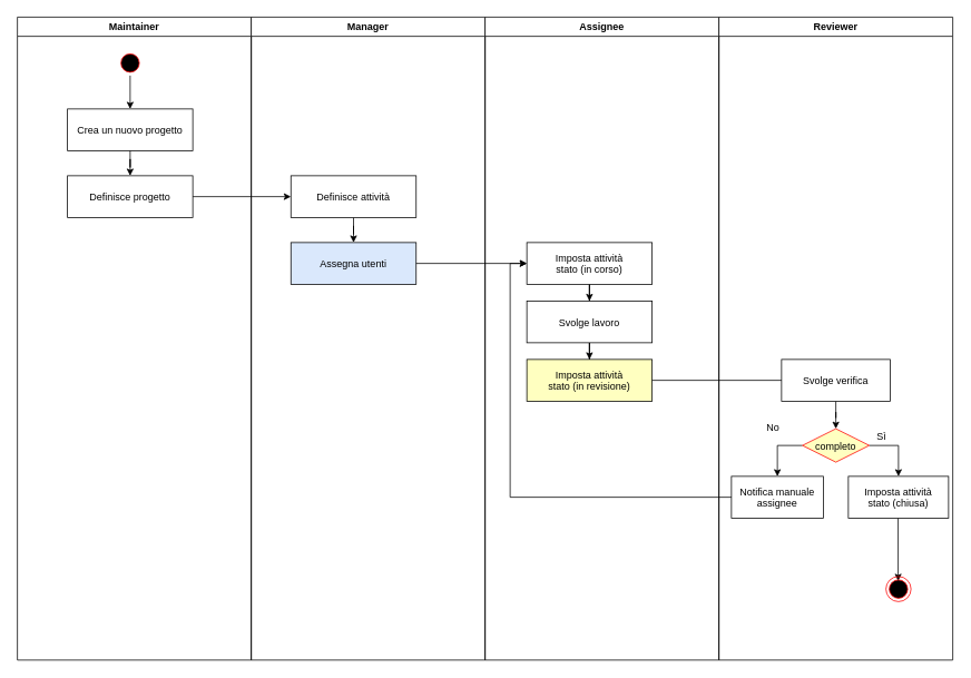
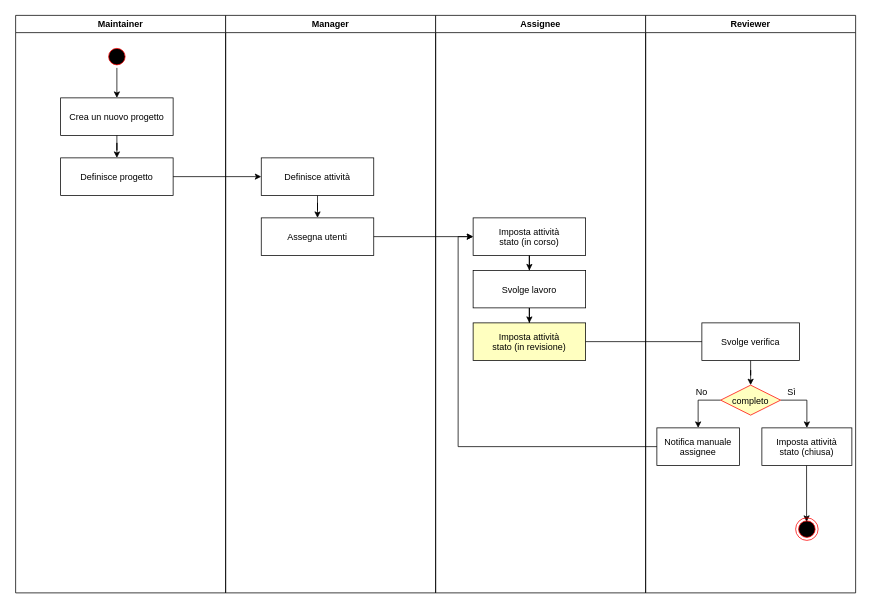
  <mxCell id="0" />
  <mxCell id="1" parent="0" />
  <mxCell id="2" value="Maintainer" style="swimlane;whiteSpace=wrap" parent="1" vertex="1"><mxGeometry x="20" y="20" width="280" height="770" as="geometry" /></mxCell>
  <mxCell id="3" style="edgeStyle=orthogonalEdgeStyle;rounded=0;orthogonalLoop=1;jettySize=auto;html=1;exitX=0.5;exitY=1;exitDx=0;exitDy=0;entryX=0.5;entryY=0;entryDx=0;entryDy=0;" edge="1" parent="2" source="4" target="5"><mxGeometry relative="1" as="geometry" /></mxCell>
  <mxCell id="4" value="" style="ellipse;shape=startState;fillColor=#000000;strokeColor=#ff0000;" parent="2" vertex="1"><mxGeometry x="120" y="40" width="30" height="30" as="geometry" /></mxCell>
  <mxCell id="5" value="Crea un nuovo progetto" style="" parent="2" vertex="1"><mxGeometry x="60" y="110" width="150" height="50" as="geometry" /></mxCell>
  <mxCell id="6" value="Definisce progetto" style="" vertex="1" parent="2"><mxGeometry x="60" y="190" width="150" height="50" as="geometry" /></mxCell>
  <mxCell id="7" style="edgeStyle=orthogonalEdgeStyle;rounded=0;orthogonalLoop=1;jettySize=auto;html=1;entryX=0.5;entryY=0;entryDx=0;entryDy=0;" edge="1" parent="2" source="5" target="6"><mxGeometry relative="1" as="geometry" /></mxCell>
  <mxCell id="8" value="Manager" style="swimlane;whiteSpace=wrap;startSize=23;" parent="1" vertex="1"><mxGeometry x="300" y="20" width="280" height="770" as="geometry" /></mxCell>
  <mxCell id="9" style="edgeStyle=orthogonalEdgeStyle;rounded=0;orthogonalLoop=1;jettySize=auto;html=1;entryX=0.5;entryY=0;entryDx=0;entryDy=0;" edge="1" parent="8" source="10" target="11"><mxGeometry relative="1" as="geometry" /></mxCell>
  <mxCell id="10" value="Definisce attività" style="" vertex="1" parent="8"><mxGeometry x="47.5" y="190" width="150" height="50" as="geometry" /></mxCell>
- <mxCell id="11" value="Assegna utenti" style="fillColor=#dae8fc;" vertex="1" parent="8"><mxGeometry x="47.5" y="270" width="150" height="50" as="geometry" /></mxCell>
+ <mxCell id="11" value="Assegna utenti" style="" vertex="1" parent="8"><mxGeometry x="47.5" y="270" width="150" height="50" as="geometry" /></mxCell>
  <mxCell id="12" value="Assignee" style="swimlane;whiteSpace=wrap" parent="1" vertex="1"><mxGeometry x="580" y="20" width="280" height="770" as="geometry" /></mxCell>
  <mxCell id="13" style="edgeStyle=orthogonalEdgeStyle;rounded=0;orthogonalLoop=1;jettySize=auto;html=1;entryX=0.5;entryY=0;entryDx=0;entryDy=0;" edge="1" parent="12" source="14" target="17"><mxGeometry relative="1" as="geometry" /></mxCell>
  <mxCell id="14" value="Imposta attività&#10;stato (in corso)" style="" vertex="1" parent="12"><mxGeometry x="50" y="270" width="150" height="50" as="geometry" /></mxCell>
  <mxCell id="15" value="Imposta attività&#10;stato (in revisione)" style="fillColor=#ffffc0;" vertex="1" parent="12"><mxGeometry x="50" y="410" width="150" height="50" as="geometry" /></mxCell>
  <mxCell id="16" style="edgeStyle=orthogonalEdgeStyle;rounded=0;orthogonalLoop=1;jettySize=auto;html=1;entryX=0.5;entryY=0;entryDx=0;entryDy=0;" edge="1" parent="12" source="17" target="15"><mxGeometry relative="1" as="geometry" /></mxCell>
  <mxCell id="17" value="Svolge lavoro" style="" vertex="1" parent="12"><mxGeometry x="50" y="340" width="150" height="50" as="geometry" /></mxCell>
  <mxCell id="18" value="Reviewer" style="swimlane;whiteSpace=wrap" vertex="1" parent="1"><mxGeometry x="860" y="20" width="280" height="770" as="geometry" /></mxCell>
  <mxCell id="19" style="edgeStyle=orthogonalEdgeStyle;rounded=0;orthogonalLoop=1;jettySize=auto;html=1;entryX=0.5;entryY=0;entryDx=0;entryDy=0;" edge="1" parent="18" source="20" target="23"><mxGeometry relative="1" as="geometry" /></mxCell>
  <mxCell id="20" value="Svolge verifica" style="" vertex="1" parent="18"><mxGeometry x="75" y="410" width="130" height="50" as="geometry" /></mxCell>
  <mxCell id="21" style="edgeStyle=orthogonalEdgeStyle;rounded=0;orthogonalLoop=1;jettySize=auto;html=1;entryX=0.5;entryY=0;entryDx=0;entryDy=0;exitX=0;exitY=0.5;exitDx=0;exitDy=0;" edge="1" parent="18" source="23" target="24"><mxGeometry relative="1" as="geometry"><mxPoint x="70" y="550" as="targetPoint" /><Array as="points"><mxPoint x="70" y="513" /></Array></mxGeometry></mxCell>
  <mxCell id="22" style="edgeStyle=orthogonalEdgeStyle;rounded=0;orthogonalLoop=1;jettySize=auto;html=1;entryX=0.5;entryY=0;entryDx=0;entryDy=0;exitX=1;exitY=0.5;exitDx=0;exitDy=0;" edge="1" parent="18" source="23" target="26"><mxGeometry relative="1" as="geometry"><mxPoint x="215" y="550" as="targetPoint" /><Array as="points"><mxPoint x="215" y="513" /></Array></mxGeometry></mxCell>
  <mxCell id="23" value="completo" style="rhombus;fillColor=#ffffc0;strokeColor=#ff0000;" parent="18" vertex="1"><mxGeometry x="100" y="493" width="80" height="40" as="geometry" /></mxCell>
  <mxCell id="24" value="Notifica manuale&#10;assignee" style="" vertex="1" parent="18"><mxGeometry x="15" y="550" width="110" height="50" as="geometry" /></mxCell>
  <mxCell id="25" style="edgeStyle=orthogonalEdgeStyle;rounded=0;orthogonalLoop=1;jettySize=auto;html=1;entryX=0.487;entryY=0.175;entryDx=0;entryDy=0;exitX=0.5;exitY=1;exitDx=0;exitDy=0;entryPerimeter=0;" edge="1" parent="18" source="26" target="27"><mxGeometry relative="1" as="geometry"><mxPoint x="215" y="600" as="sourcePoint" /><Array as="points"><mxPoint x="215" y="675" /></Array></mxGeometry></mxCell>
  <mxCell id="26" value="Imposta attività&#10;stato (chiusa)" style="" vertex="1" parent="18"><mxGeometry x="155" y="550" width="120" height="50" as="geometry" /></mxCell>
  <mxCell id="27" value="" style="ellipse;shape=endState;fillColor=#000000;strokeColor=#ff0000" parent="18" vertex="1"><mxGeometry x="200" y="670" width="30" height="30" as="geometry" /></mxCell>
- <mxCell id="28" value="No" style="text;html=1;align=center;verticalAlign=middle;whiteSpace=wrap;rounded=0;" vertex="1" parent="18"><mxGeometry x="50" y="483" width="30" height="17" as="geometry" /></mxCell>
+ <mxCell id="28" value="No" style="text;html=1;align=center;verticalAlign=middle;whiteSpace=wrap;rounded=0;" vertex="1" parent="18"><mxGeometry x="60" y="493" width="30" height="17" as="geometry" /></mxCell>
  <mxCell id="29" value="Sì" style="text;html=1;align=center;verticalAlign=middle;whiteSpace=wrap;rounded=0;" vertex="1" parent="18"><mxGeometry x="180" y="493" width="30" height="17" as="geometry" /></mxCell>
  <mxCell id="30" style="edgeStyle=orthogonalEdgeStyle;rounded=0;orthogonalLoop=1;jettySize=auto;html=1;entryX=0;entryY=0.5;entryDx=0;entryDy=0;" edge="1" parent="1" source="6" target="10"><mxGeometry relative="1" as="geometry" /></mxCell>
  <mxCell id="31" style="edgeStyle=orthogonalEdgeStyle;rounded=0;orthogonalLoop=1;jettySize=auto;html=1;entryX=0;entryY=0.5;entryDx=0;entryDy=0;" edge="1" parent="1" source="11" target="14"><mxGeometry relative="1" as="geometry" /></mxCell>
  <mxCell id="32" style="edgeStyle=orthogonalEdgeStyle;rounded=0;orthogonalLoop=1;jettySize=auto;html=1;entryX=0;entryY=0.5;entryDx=0;entryDy=0;endArrow=none;" edge="1" parent="1" source="15" target="20"><mxGeometry relative="1" as="geometry" /></mxCell>
  <mxCell id="33" style="edgeStyle=orthogonalEdgeStyle;rounded=0;orthogonalLoop=1;jettySize=auto;html=1;entryX=0;entryY=0.5;entryDx=0;entryDy=0;" edge="1" parent="1" source="24" target="14"><mxGeometry relative="1" as="geometry"><Array as="points"><mxPoint x="610" y="595" /><mxPoint x="610" y="315" /></Array></mxGeometry></mxCell>
